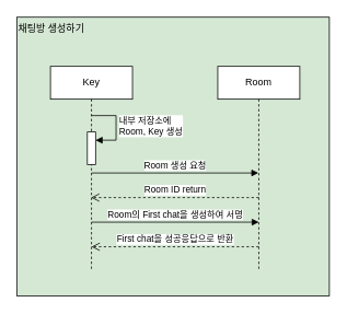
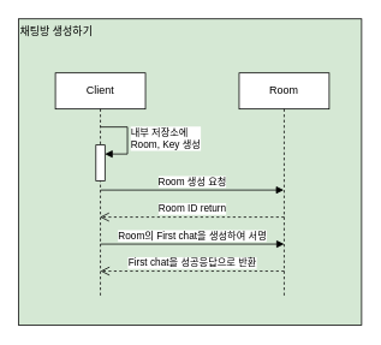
  <mxCell id="0" />
  <mxCell id="1" parent="0" />
  <mxCell id="2" value="채팅방 생성하기" style="rounded=0;whiteSpace=wrap;html=1;align=left;labelPosition=center;verticalLabelPosition=middle;verticalAlign=top;fillColor=#d5e8d4;" vertex="1" parent="1"><mxGeometry x="20" y="20" width="381" height="340" as="geometry" /></mxCell>
- <mxCell id="3" value="Key" style="shape=umlLifeline;perimeter=lifelinePerimeter;whiteSpace=wrap;html=1;container=1;dropTarget=0;collapsible=0;recursiveResize=0;outlineConnect=0;portConstraint=eastwest;newEdgeStyle={&quot;curved&quot;:0,&quot;rounded&quot;:0};" vertex="1" parent="1"><mxGeometry x="61" y="80" width="100" height="250" as="geometry" /></mxCell>
+ <mxCell id="3" value="Client" style="shape=umlLifeline;perimeter=lifelinePerimeter;whiteSpace=wrap;html=1;container=1;dropTarget=0;collapsible=0;recursiveResize=0;outlineConnect=0;portConstraint=eastwest;newEdgeStyle={&quot;curved&quot;:0,&quot;rounded&quot;:0};" vertex="1" parent="1"><mxGeometry x="61" y="80" width="100" height="250" as="geometry" /></mxCell>
  <mxCell id="4" value="" style="html=1;points=[[0,0,0,0,5],[0,1,0,0,-5],[1,0,0,0,5],[1,1,0,0,-5]];perimeter=orthogonalPerimeter;outlineConnect=0;targetShapes=umlLifeline;portConstraint=eastwest;newEdgeStyle={&quot;curved&quot;:0,&quot;rounded&quot;:0};" vertex="1" parent="3"><mxGeometry x="45" y="80" width="10" height="40" as="geometry" /></mxCell>
  <mxCell id="5" value="내부 저장소에&lt;div&gt;Room, Key 생성&lt;/div&gt;" style="html=1;align=left;spacingLeft=2;endArrow=block;rounded=0;edgeStyle=orthogonalEdgeStyle;curved=0;rounded=0;" edge="1" target="4" parent="3"><mxGeometry relative="1" as="geometry"><mxPoint x="50" y="60" as="sourcePoint" /><Array as="points"><mxPoint x="80" y="90" /></Array></mxGeometry></mxCell>
  <mxCell id="6" value="Room" style="shape=umlLifeline;perimeter=lifelinePerimeter;whiteSpace=wrap;html=1;container=1;dropTarget=0;collapsible=0;recursiveResize=0;outlineConnect=0;portConstraint=eastwest;newEdgeStyle={&quot;curved&quot;:0,&quot;rounded&quot;:0};" vertex="1" parent="1"><mxGeometry x="265" y="80" width="100" height="250" as="geometry" /></mxCell>
  <mxCell id="7" value="Room 생성 요청" style="html=1;verticalAlign=bottom;endArrow=block;curved=0;rounded=0;" edge="1" parent="1" target="6"><mxGeometry width="80" relative="1" as="geometry"><mxPoint x="111" y="210" as="sourcePoint" /><mxPoint x="191" y="210" as="targetPoint" /></mxGeometry></mxCell>
  <mxCell id="8" value="Room ID return" style="html=1;verticalAlign=bottom;endArrow=open;dashed=1;endSize=8;curved=0;rounded=0;" edge="1" parent="1" target="3"><mxGeometry relative="1" as="geometry"><mxPoint x="315" y="240" as="sourcePoint" /><mxPoint x="235" y="240" as="targetPoint" /></mxGeometry></mxCell>
  <mxCell id="9" value="Room의 First chat을 생성하여 서명" style="html=1;verticalAlign=bottom;endArrow=block;curved=0;rounded=0;" edge="1" parent="1"><mxGeometry width="80" relative="1" as="geometry"><mxPoint x="111" y="270" as="sourcePoint" /><mxPoint x="315" y="270" as="targetPoint" /></mxGeometry></mxCell>
  <mxCell id="10" value="First chat을 성공응답으로 반환" style="html=1;verticalAlign=bottom;endArrow=open;dashed=1;endSize=8;curved=0;rounded=0;" edge="1" parent="1"><mxGeometry relative="1" as="geometry"><mxPoint x="315" y="300" as="sourcePoint" /><mxPoint x="111" y="300" as="targetPoint" /></mxGeometry></mxCell>
